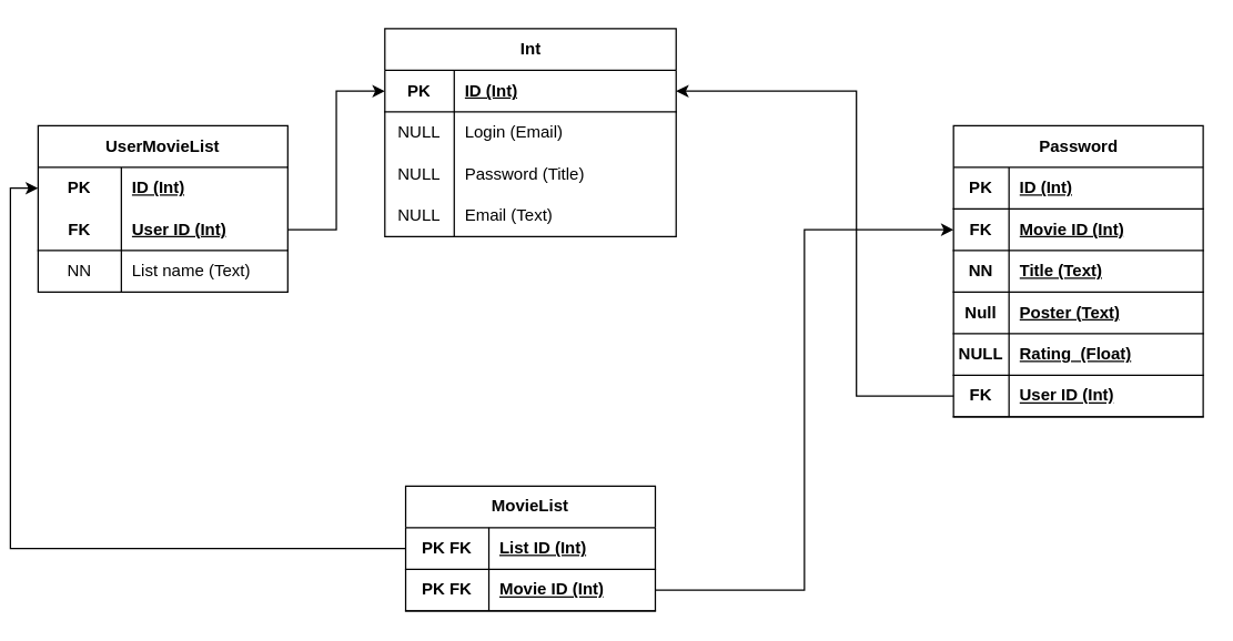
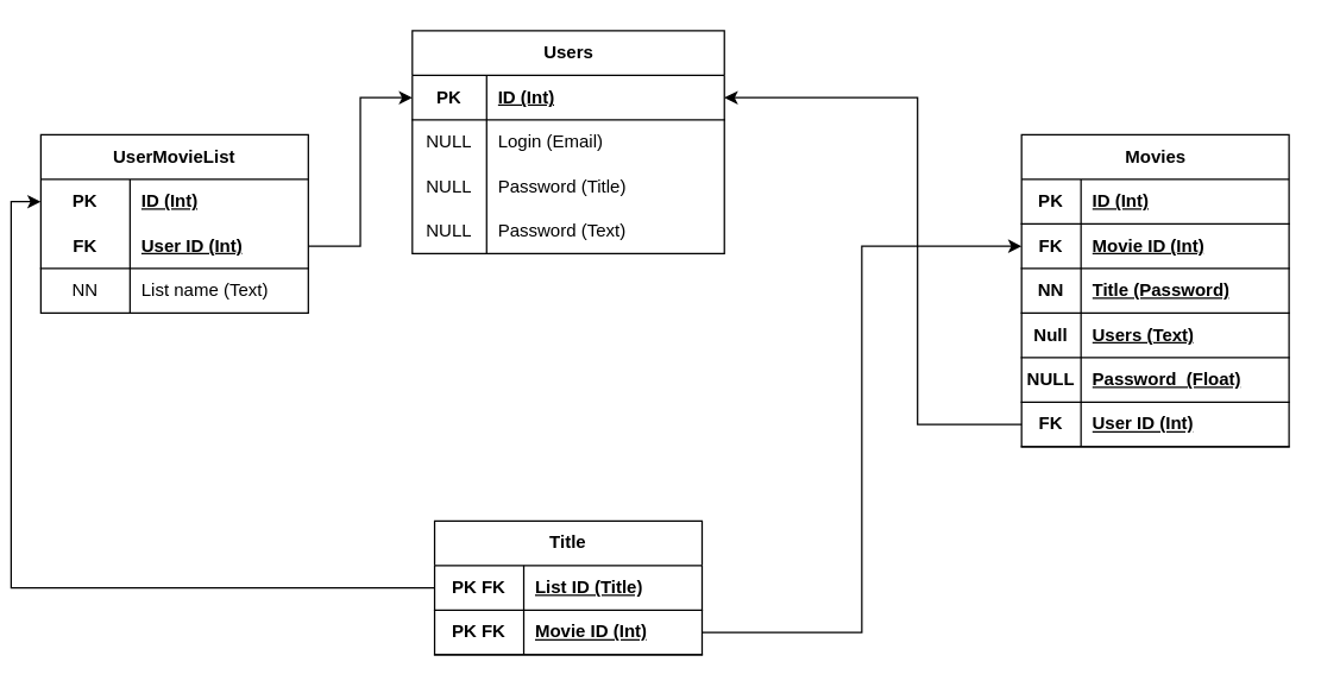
  <mxCell id="0" />
  <mxCell id="1" parent="0" />
- <mxCell id="2" value="Int" style="shape=table;startSize=30;container=1;collapsible=1;childLayout=tableLayout;fixedRows=1;rowLines=0;fontStyle=1;align=center;resizeLast=1;html=1;" parent="1" vertex="1"><mxGeometry x="270" y="20" width="210" height="150" as="geometry" /></mxCell>
+ <mxCell id="2" value="Users" style="shape=table;startSize=30;container=1;collapsible=1;childLayout=tableLayout;fixedRows=1;rowLines=0;fontStyle=1;align=center;resizeLast=1;html=1;" parent="1" vertex="1"><mxGeometry x="270" y="20" width="210" height="150" as="geometry" /></mxCell>
  <mxCell id="3" value="" style="shape=tableRow;horizontal=0;startSize=0;swimlaneHead=0;swimlaneBody=0;fillColor=none;collapsible=0;dropTarget=0;points=[[0,0.5],[1,0.5]];portConstraint=eastwest;top=0;left=0;right=0;bottom=1;" parent="2" vertex="1"><mxGeometry y="30" width="210" height="30" as="geometry" /></mxCell>
  <mxCell id="4" value="PK" style="shape=partialRectangle;connectable=0;fillColor=none;top=0;left=0;bottom=0;right=0;fontStyle=1;overflow=hidden;whiteSpace=wrap;html=1;" parent="3" vertex="1"><mxGeometry width="50" height="30" as="geometry"><mxRectangle width="50" height="30" as="alternateBounds" /></mxGeometry></mxCell>
  <mxCell id="5" value="ID (Int)" style="shape=partialRectangle;connectable=0;fillColor=none;top=0;left=0;bottom=0;right=0;align=left;spacingLeft=6;fontStyle=5;overflow=hidden;whiteSpace=wrap;html=1;" parent="3" vertex="1"><mxGeometry x="50" width="160" height="30" as="geometry"><mxRectangle width="160" height="30" as="alternateBounds" /></mxGeometry></mxCell>
  <mxCell id="6" value="" style="shape=tableRow;horizontal=0;startSize=0;swimlaneHead=0;swimlaneBody=0;fillColor=none;collapsible=0;dropTarget=0;points=[[0,0.5],[1,0.5]];portConstraint=eastwest;top=0;left=0;right=0;bottom=0;" parent="2" vertex="1"><mxGeometry y="60" width="210" height="30" as="geometry" /></mxCell>
  <mxCell id="7" value="NULL" style="shape=partialRectangle;connectable=0;fillColor=none;top=0;left=0;bottom=0;right=0;editable=1;overflow=hidden;whiteSpace=wrap;html=1;" parent="6" vertex="1"><mxGeometry width="50" height="30" as="geometry"><mxRectangle width="50" height="30" as="alternateBounds" /></mxGeometry></mxCell>
  <mxCell id="8" value="Login (Email)" style="shape=partialRectangle;connectable=0;fillColor=none;top=0;left=0;bottom=0;right=0;align=left;spacingLeft=6;overflow=hidden;whiteSpace=wrap;html=1;" parent="6" vertex="1"><mxGeometry x="50" width="160" height="30" as="geometry"><mxRectangle width="160" height="30" as="alternateBounds" /></mxGeometry></mxCell>
  <mxCell id="9" value="" style="shape=tableRow;horizontal=0;startSize=0;swimlaneHead=0;swimlaneBody=0;fillColor=none;collapsible=0;dropTarget=0;points=[[0,0.5],[1,0.5]];portConstraint=eastwest;top=0;left=0;right=0;bottom=0;" parent="2" vertex="1"><mxGeometry y="90" width="210" height="30" as="geometry" /></mxCell>
  <mxCell id="10" value="NULL" style="shape=partialRectangle;connectable=0;fillColor=none;top=0;left=0;bottom=0;right=0;editable=1;overflow=hidden;whiteSpace=wrap;html=1;" parent="9" vertex="1"><mxGeometry width="50" height="30" as="geometry"><mxRectangle width="50" height="30" as="alternateBounds" /></mxGeometry></mxCell>
  <mxCell id="11" value="Password (Title)" style="shape=partialRectangle;connectable=0;fillColor=none;top=0;left=0;bottom=0;right=0;align=left;spacingLeft=6;overflow=hidden;whiteSpace=wrap;html=1;" parent="9" vertex="1"><mxGeometry x="50" width="160" height="30" as="geometry"><mxRectangle width="160" height="30" as="alternateBounds" /></mxGeometry></mxCell>
  <mxCell id="12" value="" style="shape=tableRow;horizontal=0;startSize=0;swimlaneHead=0;swimlaneBody=0;fillColor=none;collapsible=0;dropTarget=0;points=[[0,0.5],[1,0.5]];portConstraint=eastwest;top=0;left=0;right=0;bottom=0;" parent="2" vertex="1"><mxGeometry y="120" width="210" height="30" as="geometry" /></mxCell>
  <mxCell id="13" value="NULL" style="shape=partialRectangle;connectable=0;fillColor=none;top=0;left=0;bottom=0;right=0;editable=1;overflow=hidden;whiteSpace=wrap;html=1;" parent="12" vertex="1"><mxGeometry width="50" height="30" as="geometry"><mxRectangle width="50" height="30" as="alternateBounds" /></mxGeometry></mxCell>
- <mxCell id="14" value="Email (Text)" style="shape=partialRectangle;connectable=0;fillColor=none;top=0;left=0;bottom=0;right=0;align=left;spacingLeft=6;overflow=hidden;whiteSpace=wrap;html=1;" parent="12" vertex="1"><mxGeometry x="50" width="160" height="30" as="geometry"><mxRectangle width="160" height="30" as="alternateBounds" /></mxGeometry></mxCell>
- <mxCell id="15" value="Password" style="shape=table;startSize=30;container=1;collapsible=1;childLayout=tableLayout;fixedRows=1;rowLines=0;fontStyle=1;align=center;resizeLast=1;html=1;" parent="1" vertex="1"><mxGeometry x="680" y="90" width="180" height="210" as="geometry" /></mxCell>
+ <mxCell id="14" value="Password (Text)" style="shape=partialRectangle;connectable=0;fillColor=none;top=0;left=0;bottom=0;right=0;align=left;spacingLeft=6;overflow=hidden;whiteSpace=wrap;html=1;" parent="12" vertex="1"><mxGeometry x="50" width="160" height="30" as="geometry"><mxRectangle width="160" height="30" as="alternateBounds" /></mxGeometry></mxCell>
+ <mxCell id="15" value="Movies" style="shape=table;startSize=30;container=1;collapsible=1;childLayout=tableLayout;fixedRows=1;rowLines=0;fontStyle=1;align=center;resizeLast=1;html=1;" parent="1" vertex="1"><mxGeometry x="680" y="90" width="180" height="210" as="geometry" /></mxCell>
  <mxCell id="16" value="" style="shape=tableRow;horizontal=0;startSize=0;swimlaneHead=0;swimlaneBody=0;fillColor=none;collapsible=0;dropTarget=0;points=[[0,0.5],[1,0.5]];portConstraint=eastwest;top=0;left=0;right=0;bottom=1;" parent="15" vertex="1"><mxGeometry y="30" width="180" height="30" as="geometry" /></mxCell>
  <mxCell id="17" value="PK" style="shape=partialRectangle;connectable=0;fillColor=none;top=0;left=0;bottom=0;right=0;fontStyle=1;overflow=hidden;whiteSpace=wrap;html=1;" parent="16" vertex="1"><mxGeometry width="40" height="30" as="geometry"><mxRectangle width="40" height="30" as="alternateBounds" /></mxGeometry></mxCell>
  <mxCell id="18" value="ID (Int)" style="shape=partialRectangle;connectable=0;fillColor=none;top=0;left=0;bottom=0;right=0;align=left;spacingLeft=6;fontStyle=5;overflow=hidden;whiteSpace=wrap;html=1;" parent="16" vertex="1"><mxGeometry x="40" width="140" height="30" as="geometry"><mxRectangle width="140" height="30" as="alternateBounds" /></mxGeometry></mxCell>
  <mxCell id="19" value="" style="shape=tableRow;horizontal=0;startSize=0;swimlaneHead=0;swimlaneBody=0;fillColor=none;collapsible=0;dropTarget=0;points=[[0,0.5],[1,0.5]];portConstraint=eastwest;top=0;left=0;right=0;bottom=1;" parent="15" vertex="1"><mxGeometry y="60" width="180" height="30" as="geometry" /></mxCell>
  <mxCell id="20" value="FK" style="shape=partialRectangle;connectable=0;fillColor=none;top=0;left=0;bottom=0;right=0;fontStyle=1;overflow=hidden;whiteSpace=wrap;html=1;" parent="19" vertex="1"><mxGeometry width="40" height="30" as="geometry"><mxRectangle width="40" height="30" as="alternateBounds" /></mxGeometry></mxCell>
  <mxCell id="21" value="Movie ID (Int)" style="shape=partialRectangle;connectable=0;fillColor=none;top=0;left=0;bottom=0;right=0;align=left;spacingLeft=6;fontStyle=5;overflow=hidden;whiteSpace=wrap;html=1;" parent="19" vertex="1"><mxGeometry x="40" width="140" height="30" as="geometry"><mxRectangle width="140" height="30" as="alternateBounds" /></mxGeometry></mxCell>
  <mxCell id="22" style="shape=tableRow;horizontal=0;startSize=0;swimlaneHead=0;swimlaneBody=0;fillColor=none;collapsible=0;dropTarget=0;points=[[0,0.5],[1,0.5]];portConstraint=eastwest;top=0;left=0;right=0;bottom=1;" parent="15" vertex="1"><mxGeometry y="90" width="180" height="30" as="geometry" /></mxCell>
  <mxCell id="23" value="NN" style="shape=partialRectangle;connectable=0;fillColor=none;top=0;left=0;bottom=0;right=0;fontStyle=1;overflow=hidden;whiteSpace=wrap;html=1;" parent="22" vertex="1"><mxGeometry width="40" height="30" as="geometry"><mxRectangle width="40" height="30" as="alternateBounds" /></mxGeometry></mxCell>
- <mxCell id="24" value="Title (Text)" style="shape=partialRectangle;connectable=0;fillColor=none;top=0;left=0;bottom=0;right=0;align=left;spacingLeft=6;fontStyle=5;overflow=hidden;whiteSpace=wrap;html=1;" parent="22" vertex="1"><mxGeometry x="40" width="140" height="30" as="geometry"><mxRectangle width="140" height="30" as="alternateBounds" /></mxGeometry></mxCell>
+ <mxCell id="24" value="Title (Password)" style="shape=partialRectangle;connectable=0;fillColor=none;top=0;left=0;bottom=0;right=0;align=left;spacingLeft=6;fontStyle=5;overflow=hidden;whiteSpace=wrap;html=1;" parent="22" vertex="1"><mxGeometry x="40" width="140" height="30" as="geometry"><mxRectangle width="140" height="30" as="alternateBounds" /></mxGeometry></mxCell>
  <mxCell id="25" style="shape=tableRow;horizontal=0;startSize=0;swimlaneHead=0;swimlaneBody=0;fillColor=none;collapsible=0;dropTarget=0;points=[[0,0.5],[1,0.5]];portConstraint=eastwest;top=0;left=0;right=0;bottom=1;" parent="15" vertex="1"><mxGeometry y="120" width="180" height="30" as="geometry" /></mxCell>
  <mxCell id="26" value="Null" style="shape=partialRectangle;connectable=0;fillColor=none;top=0;left=0;bottom=0;right=0;fontStyle=1;overflow=hidden;whiteSpace=wrap;html=1;" parent="25" vertex="1"><mxGeometry width="40" height="30" as="geometry"><mxRectangle width="40" height="30" as="alternateBounds" /></mxGeometry></mxCell>
- <mxCell id="27" value="Poster (Text)" style="shape=partialRectangle;connectable=0;fillColor=none;top=0;left=0;bottom=0;right=0;align=left;spacingLeft=6;fontStyle=5;overflow=hidden;whiteSpace=wrap;html=1;" parent="25" vertex="1"><mxGeometry x="40" width="140" height="30" as="geometry"><mxRectangle width="140" height="30" as="alternateBounds" /></mxGeometry></mxCell>
+ <mxCell id="27" value="Users (Text)" style="shape=partialRectangle;connectable=0;fillColor=none;top=0;left=0;bottom=0;right=0;align=left;spacingLeft=6;fontStyle=5;overflow=hidden;whiteSpace=wrap;html=1;" parent="25" vertex="1"><mxGeometry x="40" width="140" height="30" as="geometry"><mxRectangle width="140" height="30" as="alternateBounds" /></mxGeometry></mxCell>
  <mxCell id="28" value="" style="shape=tableRow;horizontal=0;startSize=0;swimlaneHead=0;swimlaneBody=0;fillColor=none;collapsible=0;dropTarget=0;points=[[0,0.5],[1,0.5]];portConstraint=eastwest;top=0;left=0;right=0;bottom=1;" parent="15" vertex="1"><mxGeometry y="150" width="180" height="30" as="geometry" /></mxCell>
  <mxCell id="29" value="NULL" style="shape=partialRectangle;connectable=0;fillColor=none;top=0;left=0;bottom=0;right=0;fontStyle=1;overflow=hidden;whiteSpace=wrap;html=1;" parent="28" vertex="1"><mxGeometry width="40" height="30" as="geometry"><mxRectangle width="40" height="30" as="alternateBounds" /></mxGeometry></mxCell>
- <mxCell id="30" value="Rating&amp;nbsp; (Float)" style="shape=partialRectangle;connectable=0;fillColor=none;top=0;left=0;bottom=0;right=0;align=left;spacingLeft=6;fontStyle=5;overflow=hidden;whiteSpace=wrap;html=1;" parent="28" vertex="1"><mxGeometry x="40" width="140" height="30" as="geometry"><mxRectangle width="140" height="30" as="alternateBounds" /></mxGeometry></mxCell>
+ <mxCell id="30" value="Password&amp;nbsp; (Float)" style="shape=partialRectangle;connectable=0;fillColor=none;top=0;left=0;bottom=0;right=0;align=left;spacingLeft=6;fontStyle=5;overflow=hidden;whiteSpace=wrap;html=1;" parent="28" vertex="1"><mxGeometry x="40" width="140" height="30" as="geometry"><mxRectangle width="140" height="30" as="alternateBounds" /></mxGeometry></mxCell>
  <mxCell id="31" value="" style="shape=tableRow;horizontal=0;startSize=0;swimlaneHead=0;swimlaneBody=0;fillColor=none;collapsible=0;dropTarget=0;points=[[0,0.5],[1,0.5]];portConstraint=eastwest;top=0;left=0;right=0;bottom=1;" vertex="1" parent="15"><mxGeometry y="180" width="180" height="30" as="geometry" /></mxCell>
  <mxCell id="32" value="FK" style="shape=partialRectangle;connectable=0;fillColor=none;top=0;left=0;bottom=0;right=0;fontStyle=1;overflow=hidden;whiteSpace=wrap;html=1;" vertex="1" parent="31"><mxGeometry width="40" height="30" as="geometry"><mxRectangle width="40" height="30" as="alternateBounds" /></mxGeometry></mxCell>
  <mxCell id="33" value="User ID (Int)" style="shape=partialRectangle;connectable=0;fillColor=none;top=0;left=0;bottom=0;right=0;align=left;spacingLeft=6;fontStyle=5;overflow=hidden;whiteSpace=wrap;html=1;" vertex="1" parent="31"><mxGeometry x="40" width="140" height="30" as="geometry"><mxRectangle width="140" height="30" as="alternateBounds" /></mxGeometry></mxCell>
  <mxCell id="34" value="UserMovieList" style="shape=table;startSize=30;container=1;collapsible=1;childLayout=tableLayout;fixedRows=1;rowLines=0;fontStyle=1;align=center;resizeLast=1;html=1;whiteSpace=wrap;" parent="1" vertex="1"><mxGeometry x="20" y="90" width="180" height="120" as="geometry" /></mxCell>
  <mxCell id="35" value="" style="shape=tableRow;horizontal=0;startSize=0;swimlaneHead=0;swimlaneBody=0;fillColor=none;collapsible=0;dropTarget=0;points=[[0,0.5],[1,0.5]];portConstraint=eastwest;top=0;left=0;right=0;bottom=0;html=1;" parent="34" vertex="1"><mxGeometry y="30" width="180" height="30" as="geometry" /></mxCell>
  <mxCell id="36" value="PK" style="shape=partialRectangle;connectable=0;fillColor=none;top=0;left=0;bottom=0;right=0;fontStyle=1;overflow=hidden;html=1;whiteSpace=wrap;" parent="35" vertex="1"><mxGeometry width="60" height="30" as="geometry"><mxRectangle width="60" height="30" as="alternateBounds" /></mxGeometry></mxCell>
  <mxCell id="37" value="ID (Int)" style="shape=partialRectangle;connectable=0;fillColor=none;top=0;left=0;bottom=0;right=0;align=left;spacingLeft=6;fontStyle=5;overflow=hidden;html=1;whiteSpace=wrap;" parent="35" vertex="1"><mxGeometry x="60" width="120" height="30" as="geometry"><mxRectangle width="120" height="30" as="alternateBounds" /></mxGeometry></mxCell>
  <mxCell id="38" value="" style="shape=tableRow;horizontal=0;startSize=0;swimlaneHead=0;swimlaneBody=0;fillColor=none;collapsible=0;dropTarget=0;points=[[0,0.5],[1,0.5]];portConstraint=eastwest;top=0;left=0;right=0;bottom=1;html=1;" parent="34" vertex="1"><mxGeometry y="60" width="180" height="30" as="geometry" /></mxCell>
  <mxCell id="39" value="FK" style="shape=partialRectangle;connectable=0;fillColor=none;top=0;left=0;bottom=0;right=0;fontStyle=1;overflow=hidden;html=1;whiteSpace=wrap;" parent="38" vertex="1"><mxGeometry width="60" height="30" as="geometry"><mxRectangle width="60" height="30" as="alternateBounds" /></mxGeometry></mxCell>
  <mxCell id="40" value="User ID (Int)" style="shape=partialRectangle;connectable=0;fillColor=none;top=0;left=0;bottom=0;right=0;align=left;spacingLeft=6;fontStyle=5;overflow=hidden;html=1;whiteSpace=wrap;" parent="38" vertex="1"><mxGeometry x="60" width="120" height="30" as="geometry"><mxRectangle width="120" height="30" as="alternateBounds" /></mxGeometry></mxCell>
  <mxCell id="41" value="" style="shape=tableRow;horizontal=0;startSize=0;swimlaneHead=0;swimlaneBody=0;fillColor=none;collapsible=0;dropTarget=0;points=[[0,0.5],[1,0.5]];portConstraint=eastwest;top=0;left=0;right=0;bottom=0;html=1;" parent="34" vertex="1"><mxGeometry y="90" width="180" height="30" as="geometry" /></mxCell>
  <mxCell id="42" value="NN" style="shape=partialRectangle;connectable=0;fillColor=none;top=0;left=0;bottom=0;right=0;editable=1;overflow=hidden;html=1;whiteSpace=wrap;" parent="41" vertex="1"><mxGeometry width="60" height="30" as="geometry"><mxRectangle width="60" height="30" as="alternateBounds" /></mxGeometry></mxCell>
  <mxCell id="43" value="List name (Text)" style="shape=partialRectangle;connectable=0;fillColor=none;top=0;left=0;bottom=0;right=0;align=left;spacingLeft=6;overflow=hidden;html=1;whiteSpace=wrap;" parent="41" vertex="1"><mxGeometry x="60" width="120" height="30" as="geometry"><mxRectangle width="120" height="30" as="alternateBounds" /></mxGeometry></mxCell>
  <mxCell id="44" style="edgeStyle=orthogonalEdgeStyle;rounded=0;orthogonalLoop=1;jettySize=auto;html=1;entryX=0;entryY=0.5;entryDx=0;entryDy=0;" parent="1" source="38" target="3" edge="1"><mxGeometry relative="1" as="geometry" /></mxCell>
- <mxCell id="45" value="MovieList" style="shape=table;startSize=30;container=1;collapsible=1;childLayout=tableLayout;fixedRows=1;rowLines=0;fontStyle=1;align=center;resizeLast=1;html=1;whiteSpace=wrap;" parent="1" vertex="1"><mxGeometry x="285" y="350" width="180" height="90" as="geometry" /></mxCell>
+ <mxCell id="45" value="Title" style="shape=table;startSize=30;container=1;collapsible=1;childLayout=tableLayout;fixedRows=1;rowLines=0;fontStyle=1;align=center;resizeLast=1;html=1;whiteSpace=wrap;" parent="1" vertex="1"><mxGeometry x="285" y="350" width="180" height="90" as="geometry" /></mxCell>
  <mxCell id="46" value="" style="shape=tableRow;horizontal=0;startSize=0;swimlaneHead=0;swimlaneBody=0;fillColor=none;collapsible=0;dropTarget=0;points=[[0,0.5],[1,0.5]];portConstraint=eastwest;top=0;left=0;right=0;bottom=1;html=1;" parent="45" vertex="1"><mxGeometry y="30" width="180" height="30" as="geometry" /></mxCell>
  <mxCell id="47" value="PK FK" style="shape=partialRectangle;connectable=0;fillColor=none;top=0;left=0;bottom=0;right=0;fontStyle=1;overflow=hidden;html=1;whiteSpace=wrap;" parent="46" vertex="1"><mxGeometry width="60" height="30" as="geometry"><mxRectangle width="60" height="30" as="alternateBounds" /></mxGeometry></mxCell>
- <mxCell id="48" value="List ID (Int)" style="shape=partialRectangle;connectable=0;fillColor=none;top=0;left=0;bottom=0;right=0;align=left;spacingLeft=6;fontStyle=5;overflow=hidden;html=1;whiteSpace=wrap;" parent="46" vertex="1"><mxGeometry x="60" width="120" height="30" as="geometry"><mxRectangle width="120" height="30" as="alternateBounds" /></mxGeometry></mxCell>
+ <mxCell id="48" value="List ID (Title)" style="shape=partialRectangle;connectable=0;fillColor=none;top=0;left=0;bottom=0;right=0;align=left;spacingLeft=6;fontStyle=5;overflow=hidden;html=1;whiteSpace=wrap;" parent="46" vertex="1"><mxGeometry x="60" width="120" height="30" as="geometry"><mxRectangle width="120" height="30" as="alternateBounds" /></mxGeometry></mxCell>
  <mxCell id="49" value="" style="shape=tableRow;horizontal=0;startSize=0;swimlaneHead=0;swimlaneBody=0;fillColor=none;collapsible=0;dropTarget=0;points=[[0,0.5],[1,0.5]];portConstraint=eastwest;top=0;left=0;right=0;bottom=1;html=1;" parent="45" vertex="1"><mxGeometry y="60" width="180" height="30" as="geometry" /></mxCell>
  <mxCell id="50" value="PK FK" style="shape=partialRectangle;connectable=0;fillColor=none;top=0;left=0;bottom=0;right=0;fontStyle=1;overflow=hidden;html=1;whiteSpace=wrap;" parent="49" vertex="1"><mxGeometry width="60" height="30" as="geometry"><mxRectangle width="60" height="30" as="alternateBounds" /></mxGeometry></mxCell>
  <mxCell id="51" value="Movie ID (Int)" style="shape=partialRectangle;connectable=0;fillColor=none;top=0;left=0;bottom=0;right=0;align=left;spacingLeft=6;fontStyle=5;overflow=hidden;html=1;whiteSpace=wrap;" parent="49" vertex="1"><mxGeometry x="60" width="120" height="30" as="geometry"><mxRectangle width="120" height="30" as="alternateBounds" /></mxGeometry></mxCell>
  <mxCell id="52" style="edgeStyle=orthogonalEdgeStyle;rounded=0;orthogonalLoop=1;jettySize=auto;html=1;entryX=0;entryY=0.5;entryDx=0;entryDy=0;" parent="1" source="46" target="35" edge="1"><mxGeometry relative="1" as="geometry" /></mxCell>
  <mxCell id="53" style="edgeStyle=orthogonalEdgeStyle;rounded=0;orthogonalLoop=1;jettySize=auto;html=1;entryX=0;entryY=0.5;entryDx=0;entryDy=0;exitX=1;exitY=0.5;exitDx=0;exitDy=0;" parent="1" source="49" target="19" edge="1"><mxGeometry relative="1" as="geometry" /></mxCell>
  <mxCell id="54" style="edgeStyle=orthogonalEdgeStyle;rounded=0;orthogonalLoop=1;jettySize=auto;html=1;entryX=1;entryY=0.5;entryDx=0;entryDy=0;exitX=0;exitY=0.5;exitDx=0;exitDy=0;" edge="1" parent="1" source="31" target="3"><mxGeometry relative="1" as="geometry"><mxPoint x="720" y="285" as="sourcePoint" /><mxPoint x="520" y="65" as="targetPoint" /><Array as="points"><mxPoint x="610" y="285" /><mxPoint x="610" y="65" /></Array></mxGeometry></mxCell>
